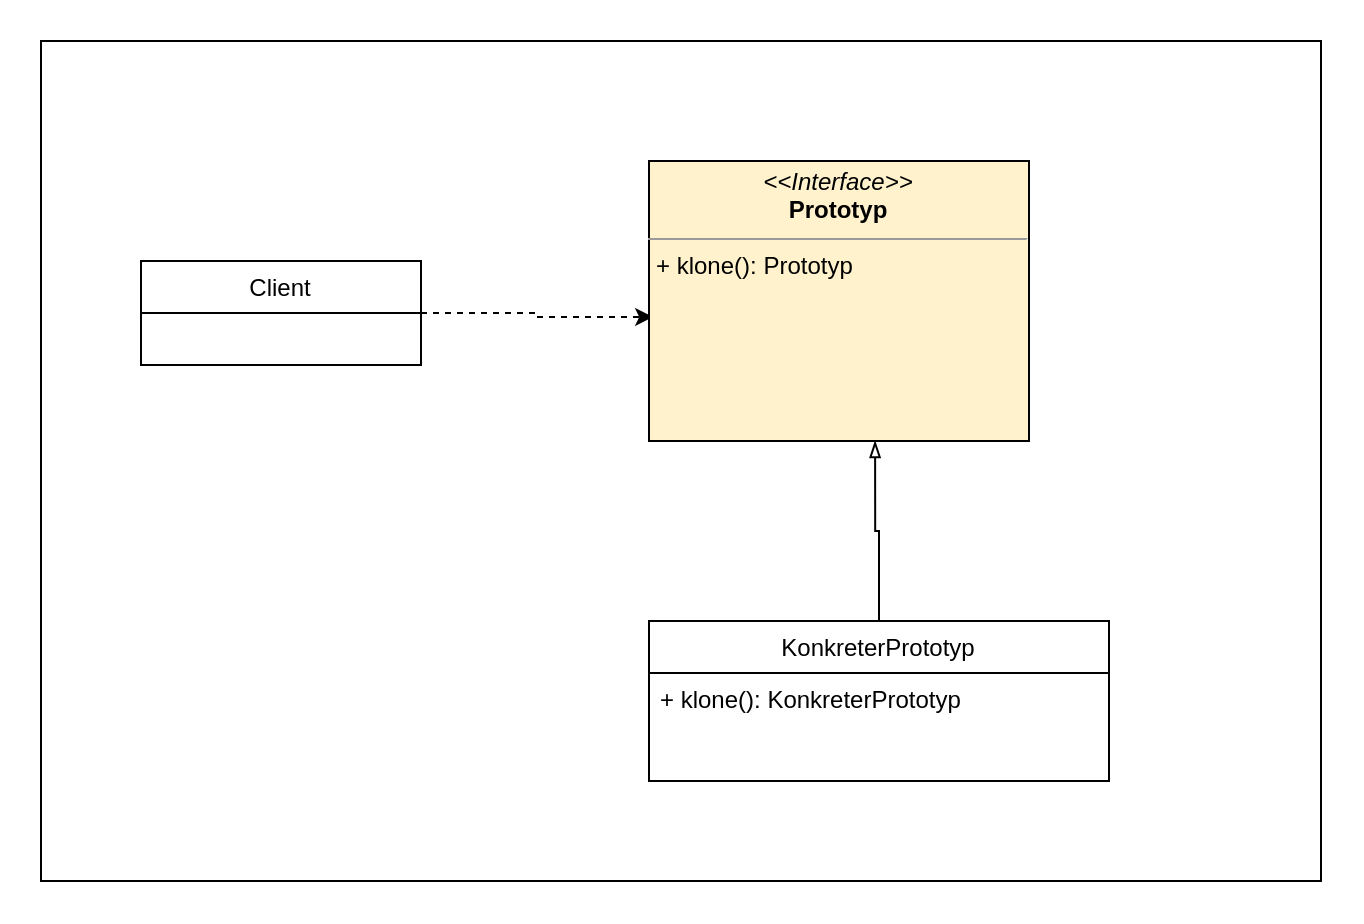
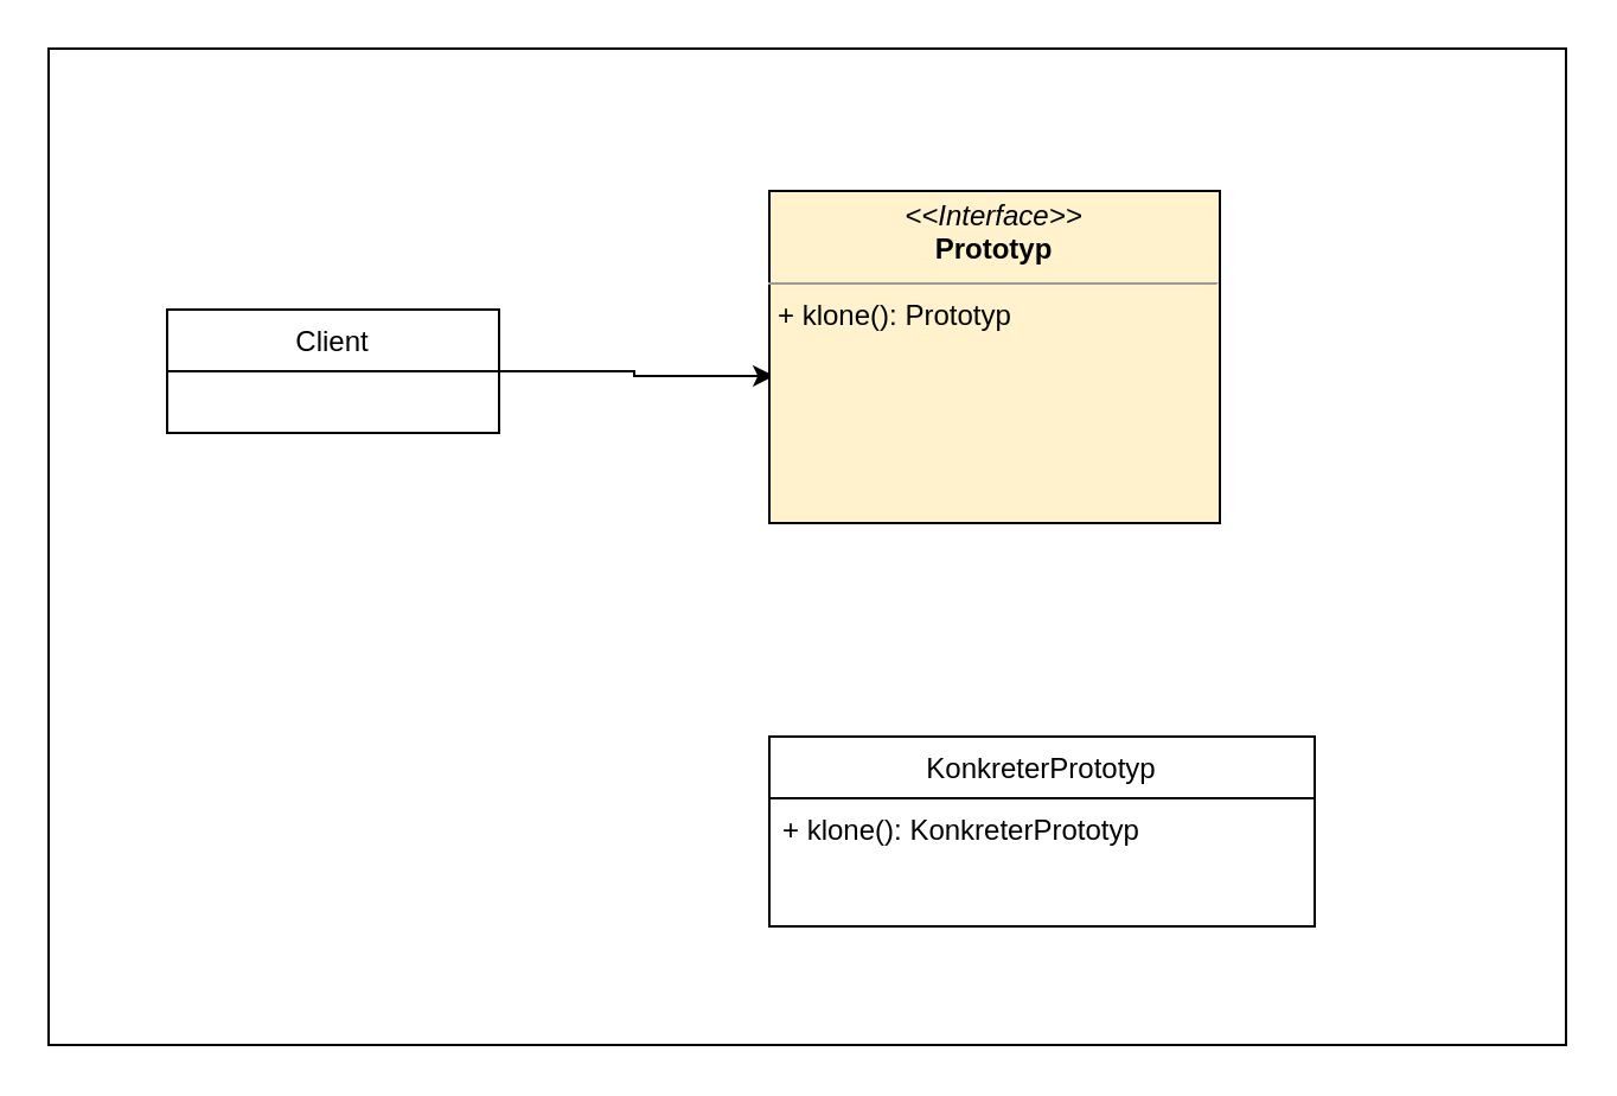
  <mxCell id="0" />
  <mxCell id="1" parent="0" />
  <mxCell id="2" value="" style="rounded=0;whiteSpace=wrap;html=1;" vertex="1" parent="1"><mxGeometry x="20" y="20" width="640" height="420" as="geometry" /></mxCell>
- <mxCell id="3" style="edgeStyle=orthogonalEdgeStyle;rounded=0;orthogonalLoop=1;jettySize=auto;html=1;entryX=0.011;entryY=0.557;entryDx=0;entryDy=0;entryPerimeter=0;dashed=1;" edge="1" parent="1" source="4" target="5"><mxGeometry relative="1" as="geometry" /></mxCell>
+ <mxCell id="3" style="edgeStyle=orthogonalEdgeStyle;rounded=0;orthogonalLoop=1;jettySize=auto;html=1;entryX=0.011;entryY=0.557;entryDx=0;entryDy=0;entryPerimeter=0;" edge="1" parent="1" source="4" target="5"><mxGeometry relative="1" as="geometry" /></mxCell>
  <mxCell id="4" value="Client" style="swimlane;fontStyle=0;childLayout=stackLayout;horizontal=1;startSize=26;fillColor=none;horizontalStack=0;resizeParent=1;resizeParentMax=0;resizeLast=0;collapsible=1;marginBottom=0;" vertex="1" parent="1"><mxGeometry x="70" y="130" width="140" height="52" as="geometry" /></mxCell>
  <mxCell id="5" value="&lt;p style=&quot;margin: 0px ; margin-top: 4px ; text-align: center&quot;&gt;&lt;i&gt;&amp;lt;&amp;lt;Interface&amp;gt;&amp;gt;&lt;/i&gt;&lt;br&gt;&lt;b&gt;Prototyp&lt;/b&gt;&lt;/p&gt;&lt;hr size=&quot;1&quot;&gt;&lt;p style=&quot;margin: 0px ; margin-left: 4px&quot;&gt;+ klone(): Prototyp&lt;br&gt;&lt;br&gt;&lt;/p&gt;" style="verticalAlign=top;align=left;overflow=fill;fontSize=12;fontFamily=Helvetica;html=1;fillColor=#fff2cc;" vertex="1" parent="1"><mxGeometry x="324" y="80" width="190" height="140" as="geometry" /></mxCell>
- <mxCell id="6" style="edgeStyle=orthogonalEdgeStyle;rounded=0;orthogonalLoop=1;jettySize=auto;html=1;entryX=0.595;entryY=1;entryDx=0;entryDy=0;entryPerimeter=0;endArrow=blockThin;endFill=0;" edge="1" parent="1" source="7" target="5"><mxGeometry relative="1" as="geometry" /></mxCell>
  <mxCell id="7" value="KonkreterPrototyp" style="swimlane;fontStyle=0;childLayout=stackLayout;horizontal=1;startSize=26;fillColor=none;horizontalStack=0;resizeParent=1;resizeParentMax=0;resizeLast=0;collapsible=1;marginBottom=0;" vertex="1" parent="1"><mxGeometry x="324" y="310" width="230" height="80" as="geometry" /></mxCell>
  <mxCell id="8" value="+ klone(): KonkreterPrototyp" style="text;strokeColor=none;fillColor=none;align=left;verticalAlign=top;spacingLeft=4;spacingRight=4;overflow=hidden;rotatable=0;points=[[0,0.5],[1,0.5]];portConstraint=eastwest;" vertex="1" parent="7"><mxGeometry y="26" width="230" height="54" as="geometry" /></mxCell>
